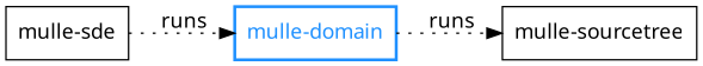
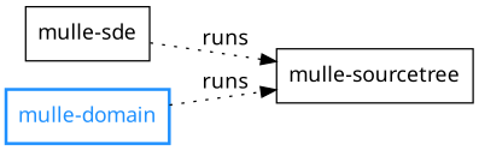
  digraph {
    fontname="Noto Sans"
    rankdir=LR
    node [fontname="Noto Sans" shape=record]
    edge [fontname="Noto Sans" style=dotted]
    "mulle-sde"
    "mulle-sourcetree"
    "mulle-domain" [color=dodgerblue fontcolor=dodgerblue penwidth=2]
    subgraph sub_1 {
      label="Language agnostic"
      "mulle-sde"
      "mulle-sourcetree"
      "mulle-domain"
    }
-   "mulle-sde" -> "mulle-domain" [label=" runs"]
+   "mulle-sde" -> "mulle-sourcetree" [label=" runs"]
    "mulle-domain" -> "mulle-sourcetree" [label=" runs"]
  }
